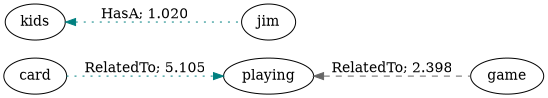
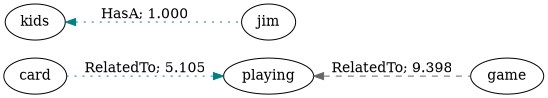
  digraph {
    rankdir=LR
    edge [color=teal dir=back style=dotted]
    n1 [label=card]
    n2 [label=playing]
    n3 [label=game]
    n4 [label=kids]
    n5 [label=jim]
    n1 -> n2 [dir=forward label="RelatedTo; 5.105" weight=5.205]
-   n2 -> n3 [color=gray40 label="RelatedTo; 2.398" style=dashed weight=9.398]
-   n4 -> n5 [label="HasA; 1.020" weight=1.000]
+   n2 -> n3 [color=gray40 label="RelatedTo; 9.398" style=dashed weight=9.398]
+   n4 -> n5 [label="HasA; 1.000" weight=1.000]
  }
